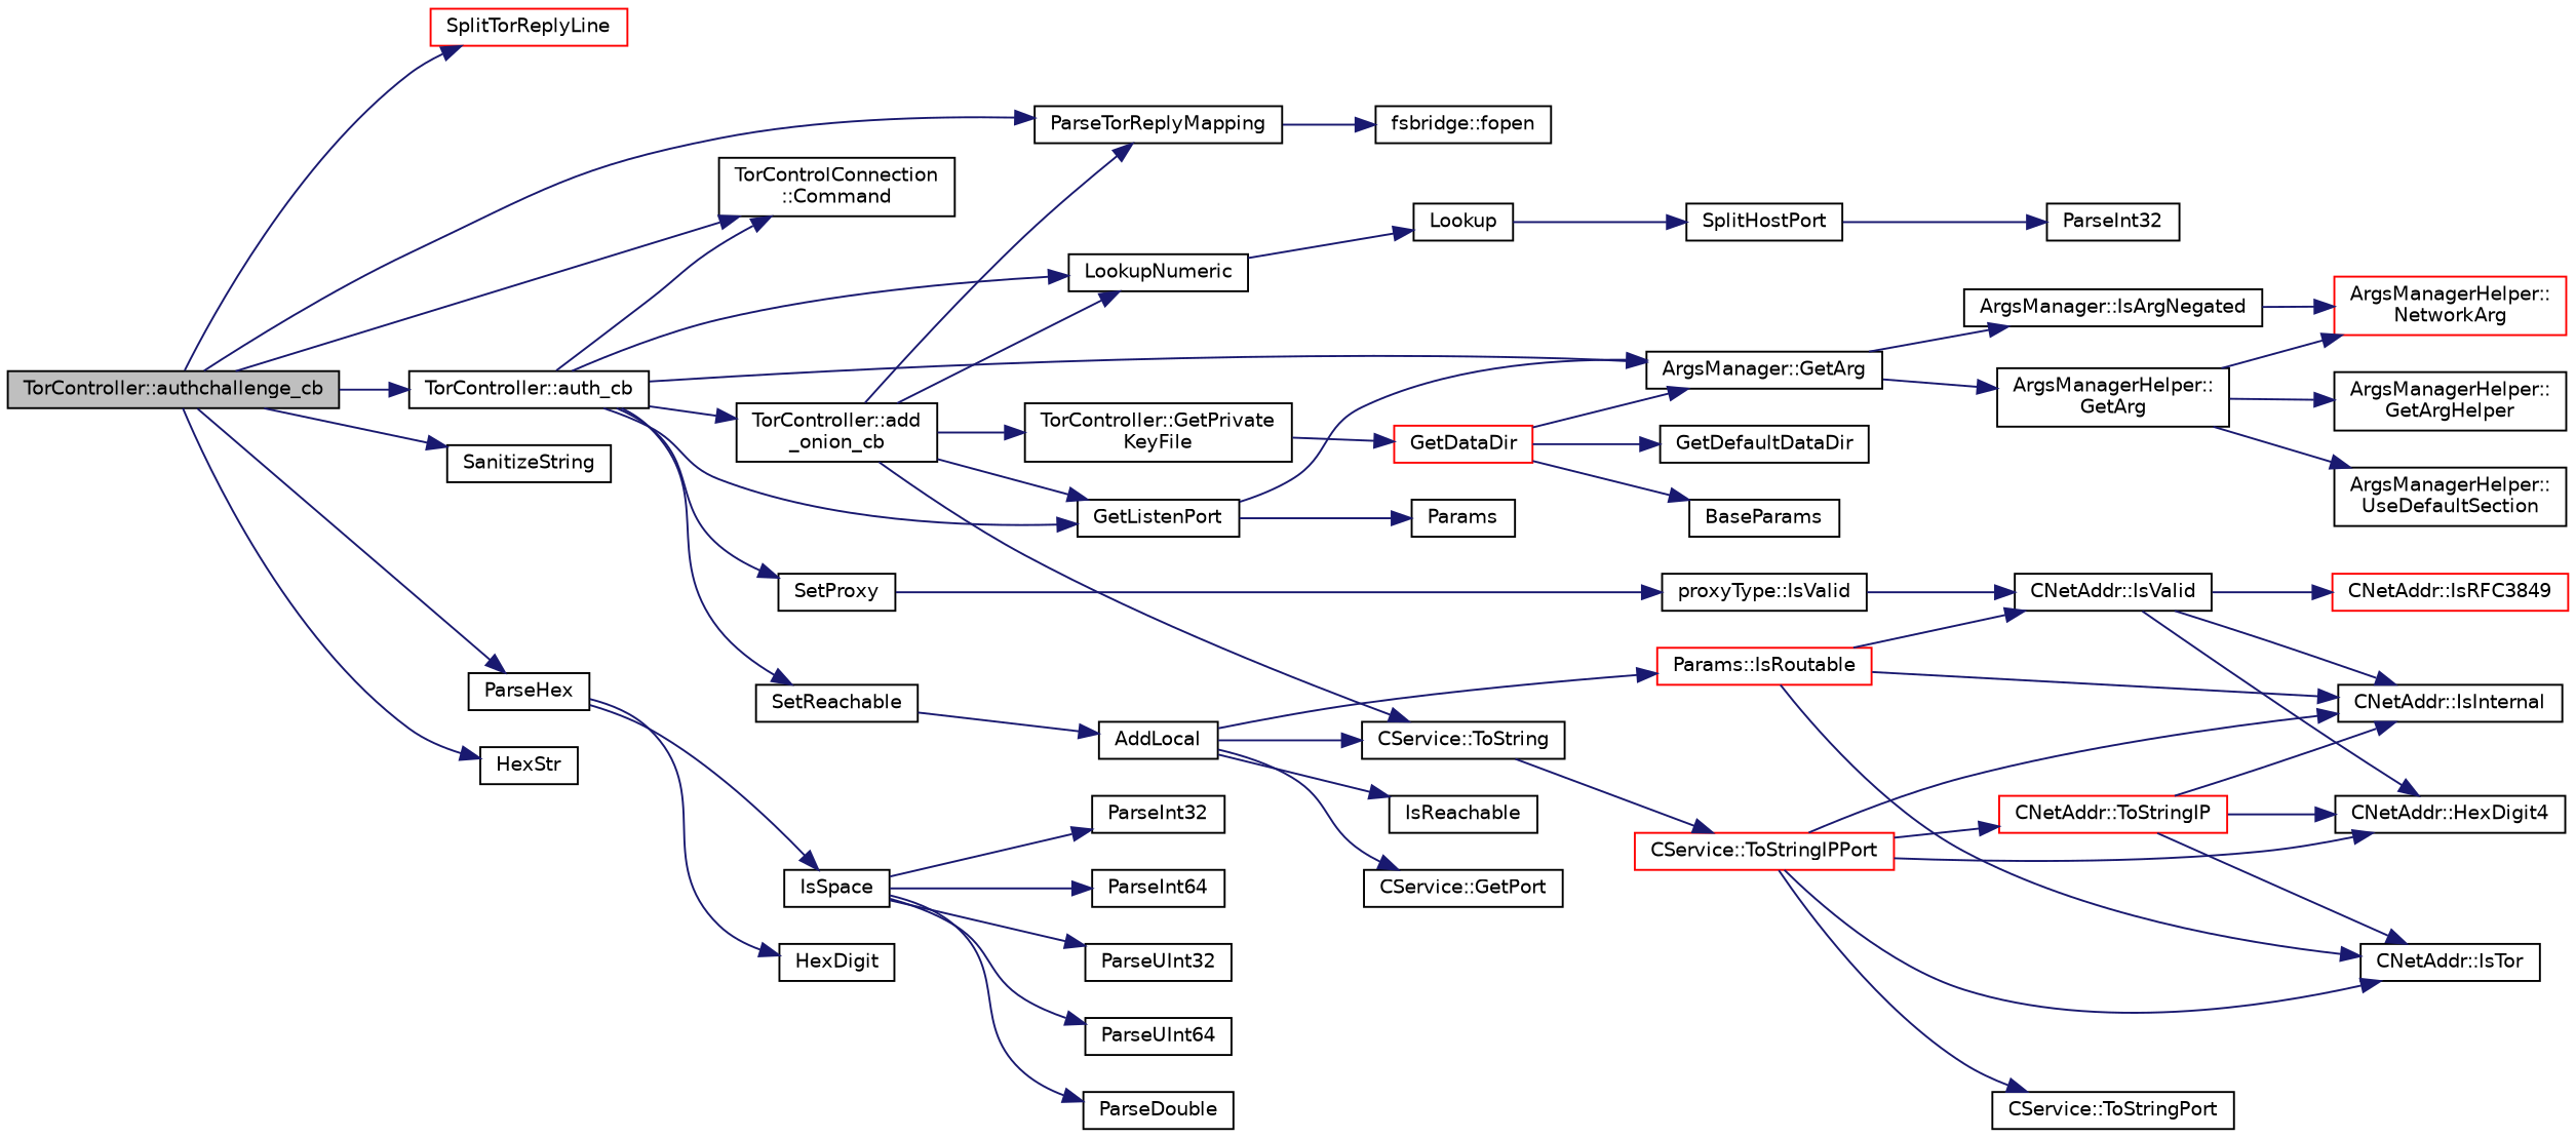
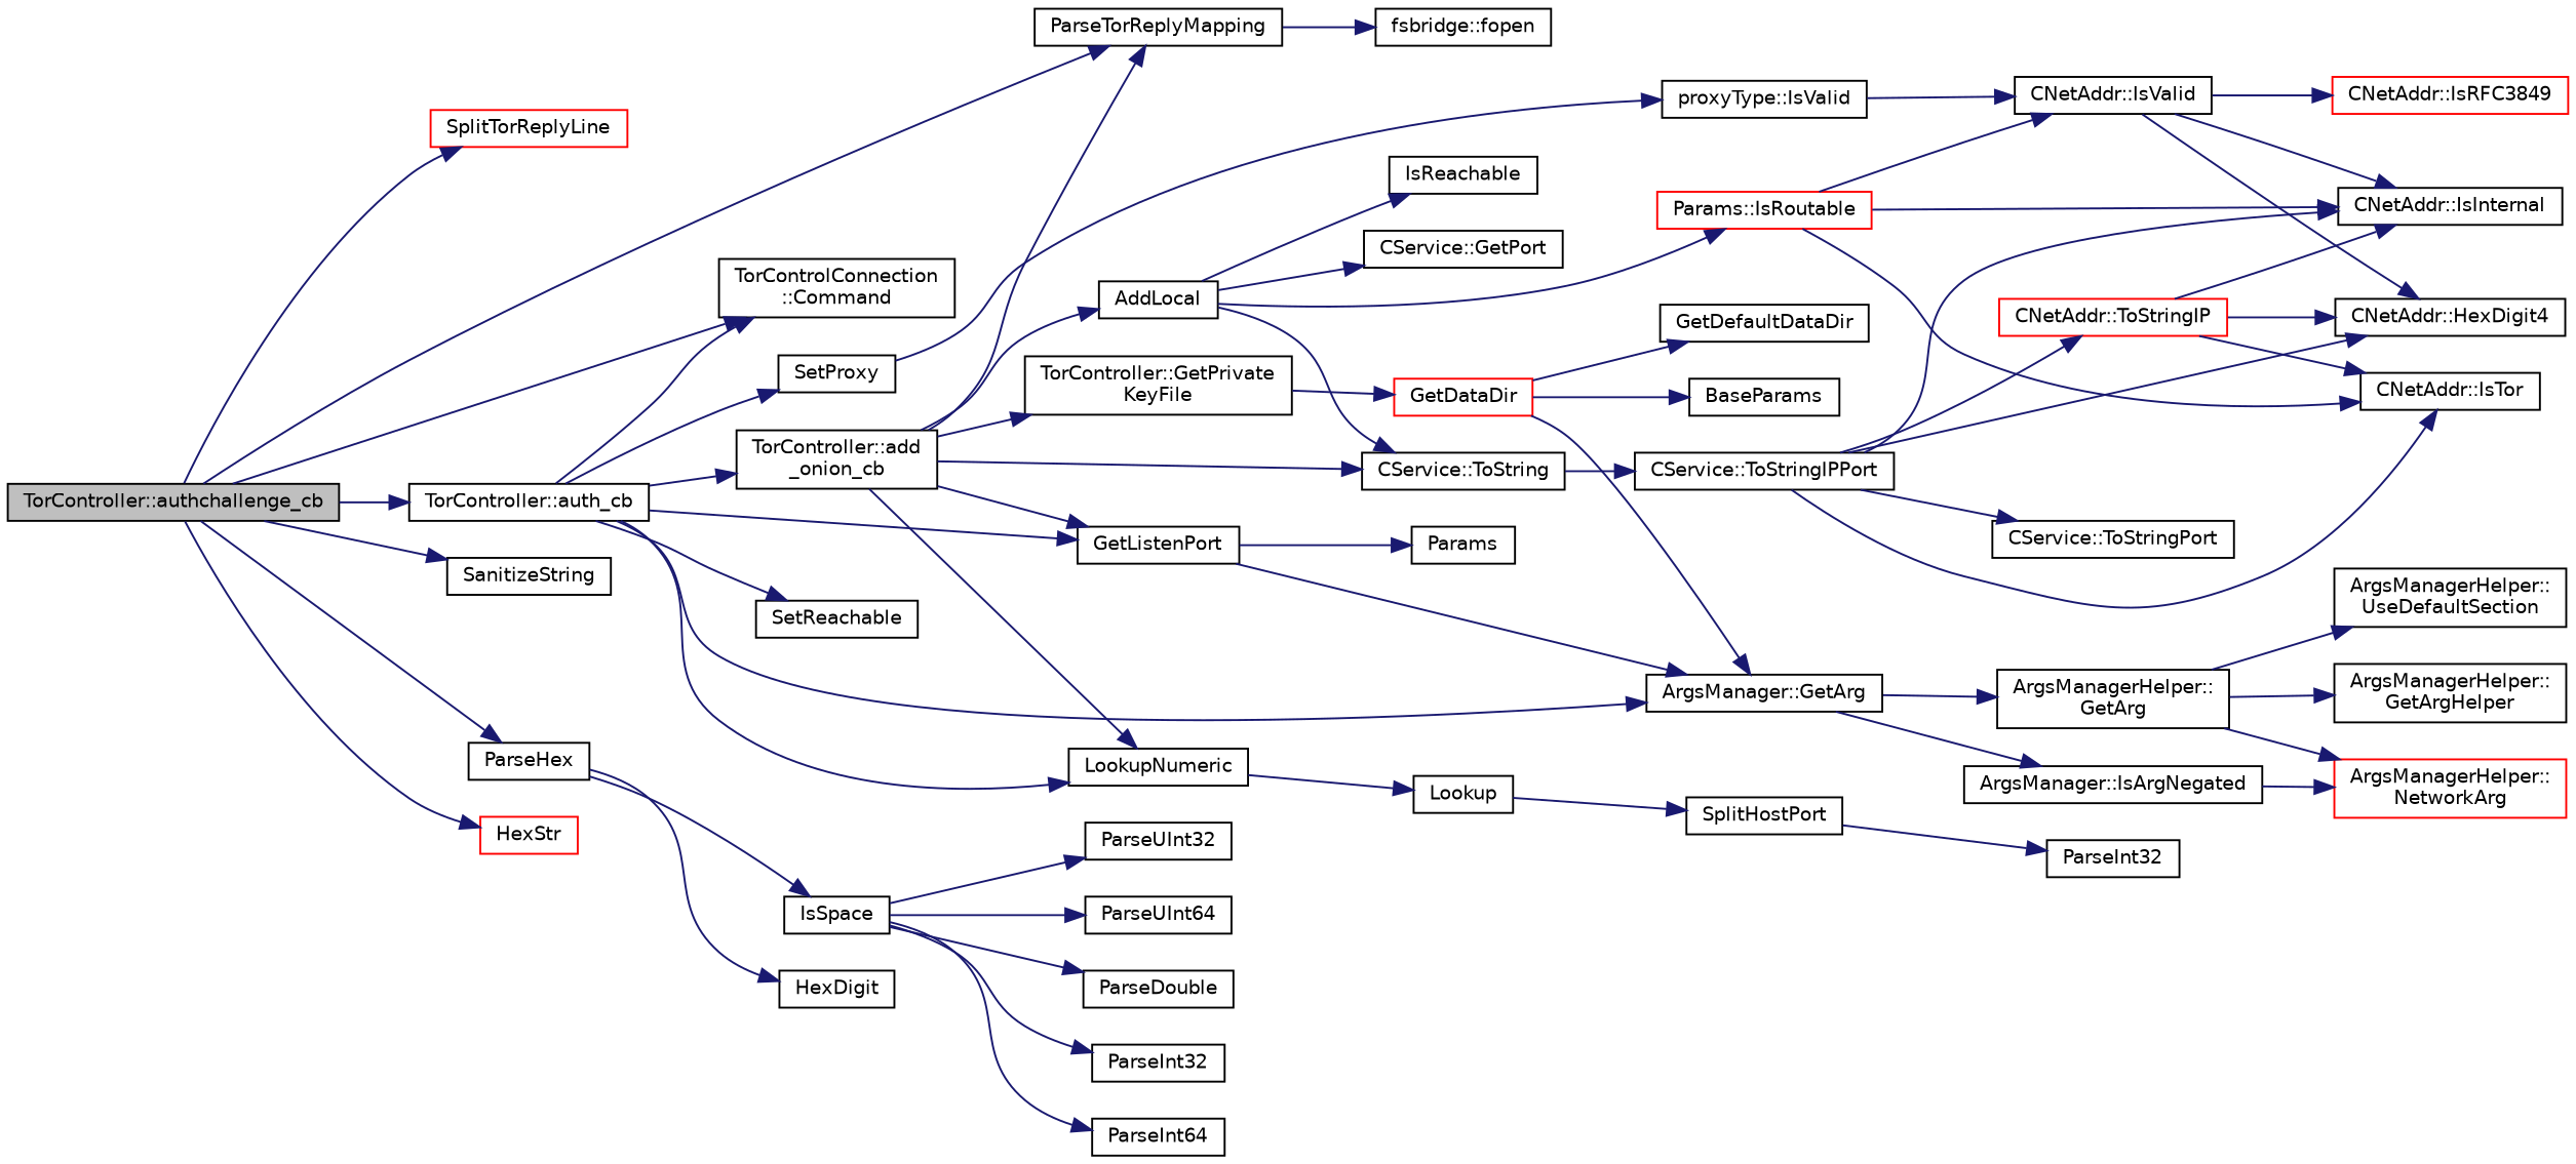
  digraph {
    rankdir=LR
    node [color=black fillcolor=white fontname=Helvetica fontsize=10 shape=record style=filled]
    edge [color=midnightblue fontname=Helvetica fontsize=10 labelfontname=Helvetica labelfontsize=10 style=solid]
    n1 [fillcolor=grey75 fontcolor=black height=0.2 label="TorController::authchallenge_cb" width=0.4]
    n2 [color=red height=0.2 label=SplitTorReplyLine width=0.4]
    n3 [height=0.2 label=ParseTorReplyMapping width=0.4]
    n4 [height=0.2 label=SanitizeString width=0.4]
    n5 [height=0.2 label=ParseHex width=0.4]
-   n6 [height=0.2 label=HexStr width=0.4]
+   n6 [color=red height=0.2 label=HexStr width=0.4]
    n7 [height=0.2 label="TorControlConnection\l::Command" width=0.4]
    n8 [height=0.2 label="TorController::auth_cb" width=0.4]
    n9 [height=0.2 label="fsbridge::fopen" width=0.4]
    n10 [height=0.2 label=IsSpace width=0.4]
    n11 [height=0.2 label=HexDigit width=0.4]
    n12 [height=0.2 label="ArgsManager::GetArg" width=0.4]
    n13 [height=0.2 label=LookupNumeric width=0.4]
    n14 [height=0.2 label=SetProxy width=0.4]
    n15 [height=0.2 label=SetReachable width=0.4]
    n16 [height=0.2 label=GetListenPort width=0.4]
    n17 [height=0.2 label="TorController::add\l_onion_cb" width=0.4]
    n18 [height=0.2 label=ParseInt32 width=0.4]
    n19 [height=0.2 label=ParseInt64 width=0.4]
    n20 [height=0.2 label=ParseUInt32 width=0.4]
    n21 [height=0.2 label=ParseUInt64 width=0.4]
    n22 [height=0.2 label=ParseDouble width=0.4]
    n23 [height=0.2 label="ArgsManager::IsArgNegated" width=0.4]
    n24 [height=0.2 label="ArgsManagerHelper::\lGetArg" width=0.4]
    n25 [height=0.2 label=Lookup width=0.4]
    n26 [height=0.2 label="proxyType::IsValid" width=0.4]
    n27 [height=0.2 label=Params width=0.4]
    n28 [height=0.2 label="CService::ToString" width=0.4]
    n29 [height=0.2 label="TorController::GetPrivate\lKeyFile" width=0.4]
    n30 [height=0.2 label=AddLocal width=0.4]
    n31 [color=red height=0.2 label="ArgsManagerHelper::\lNetworkArg" width=0.4]
    n32 [height=0.2 label="ArgsManagerHelper::\lGetArgHelper" width=0.4]
    n33 [height=0.2 label="ArgsManagerHelper::\lUseDefaultSection" width=0.4]
    n34 [height=0.2 label=SplitHostPort width=0.4]
    n35 [height=0.2 label=ParseInt32 width=0.4]
    n36 [height=0.2 label="CNetAddr::IsValid" width=0.4]
    n37 [color=red height=0.2 label="CNetAddr::IsRFC3849" width=0.4]
    n38 [height=0.2 label="CNetAddr::IsInternal" width=0.4]
    n39 [height=0.2 label="CNetAddr::HexDigit4" width=0.4]
-   n40 [color=red height=0.2 label="CService::ToStringIPPort" width=0.4]
+   n40 [height=0.2 label="CService::ToStringIPPort" width=0.4]
    n41 [color=red height=0.2 label=GetDataDir width=0.4]
    n42 [color=red height=0.2 label="Params::IsRoutable" width=0.4]
    n43 [height=0.2 label=IsReachable width=0.4]
    n44 [height=0.2 label="CService::GetPort" width=0.4]
    n45 [height=0.2 label="CNetAddr::IsTor" width=0.4]
    n46 [color=red height=0.2 label="CNetAddr::ToStringIP" width=0.4]
    n47 [height=0.2 label="CService::ToStringPort" width=0.4]
    n48 [height=0.2 label=GetDefaultDataDir width=0.4]
    n49 [height=0.2 label=BaseParams width=0.4]
    n1 -> n2
    n1 -> n3
    n1 -> n4
    n1 -> n5
    n1 -> n6
    n1 -> n7
    n1 -> n8
    n3 -> n9
    n5 -> n10
    n5 -> n11
    n8 -> n7
    n8 -> n12
    n8 -> n13
    n8 -> n14
    n8 -> n15
    n8 -> n16
    n8 -> n17
    n10 -> n18
    n10 -> n19
    n10 -> n20
    n10 -> n21
    n10 -> n22
    n12 -> n23
    n12 -> n24
    n13 -> n25
    n14 -> n26
    n16 -> n12
    n16 -> n27
    n17 -> n3
    n17 -> n13
    n17 -> n16
    n17 -> n28
    n17 -> n29
-   n15 -> n30
+   n17 -> n30
    n23 -> n31
    n24 -> n31
    n24 -> n32
    n24 -> n33
    n25 -> n34
    n26 -> n36
    n28 -> n40
    n29 -> n41
    n30 -> n28
    n30 -> n42
    n30 -> n43
    n30 -> n44
    n34 -> n35
    n36 -> n37
    n36 -> n38
    n36 -> n39
    n40 -> n38
    n40 -> n39
    n40 -> n45
    n40 -> n46
    n40 -> n47
    n41 -> n12
    n41 -> n48
    n41 -> n49
    n42 -> n36
    n42 -> n38
    n42 -> n45
    n46 -> n38
    n46 -> n39
    n46 -> n45
  }
